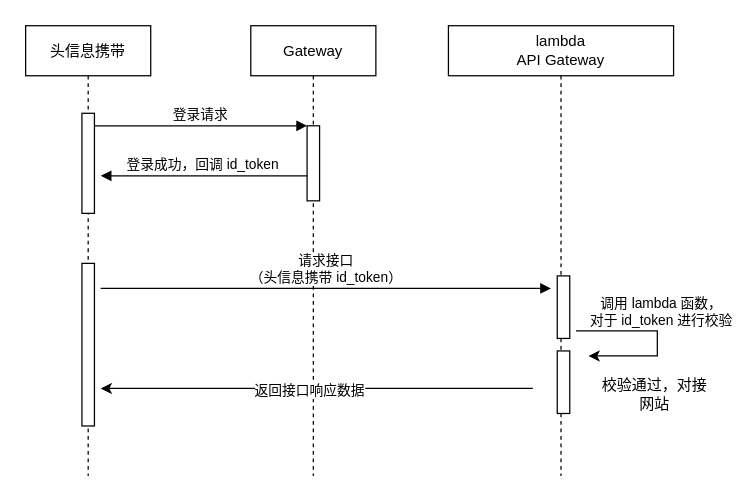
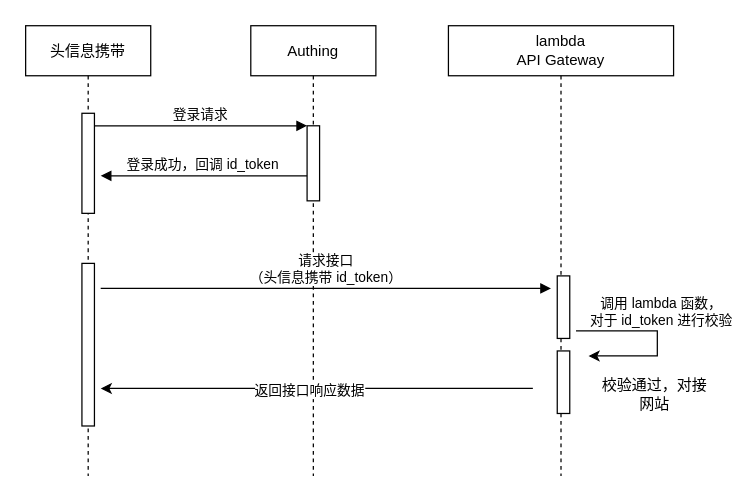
  <mxCell id="0" />
  <mxCell id="1" parent="0" />
  <mxCell id="2" value="头信息携带" style="shape=umlLifeline;perimeter=lifelinePerimeter;container=1;collapsible=0;recursiveResize=0;rounded=0;shadow=0;strokeWidth=1;" parent="1" vertex="1"><mxGeometry x="20" y="20" width="100" height="360" as="geometry" /></mxCell>
  <mxCell id="3" value="" style="points=[];perimeter=orthogonalPerimeter;rounded=0;shadow=0;strokeWidth=1;" parent="2" vertex="1"><mxGeometry x="45" y="70" width="10" height="80" as="geometry" /></mxCell>
  <mxCell id="4" value="" style="html=1;points=[];perimeter=orthogonalPerimeter;" vertex="1" parent="2"><mxGeometry x="45" y="190" width="10" height="130" as="geometry" /></mxCell>
- <mxCell id="5" value="Gateway" style="shape=umlLifeline;perimeter=lifelinePerimeter;container=1;collapsible=0;recursiveResize=0;rounded=0;shadow=0;strokeWidth=1;" parent="1" vertex="1"><mxGeometry x="200" y="20" width="100" height="360" as="geometry" /></mxCell>
+ <mxCell id="5" value="Authing" style="shape=umlLifeline;perimeter=lifelinePerimeter;container=1;collapsible=0;recursiveResize=0;rounded=0;shadow=0;strokeWidth=1;" parent="1" vertex="1"><mxGeometry x="200" y="20" width="100" height="360" as="geometry" /></mxCell>
  <mxCell id="6" value="" style="points=[];perimeter=orthogonalPerimeter;rounded=0;shadow=0;strokeWidth=1;" parent="5" vertex="1"><mxGeometry x="45" y="80" width="10" height="60" as="geometry" /></mxCell>
  <mxCell id="7" value="登录请求" style="verticalAlign=bottom;endArrow=block;entryX=0;entryY=0;shadow=0;strokeWidth=1;" parent="1" source="3" target="6" edge="1"><mxGeometry relative="1" as="geometry"><mxPoint x="175" y="100" as="sourcePoint" /></mxGeometry></mxCell>
  <mxCell id="8" value="登录成功，回调 id_token" style="verticalAlign=bottom;endArrow=block;entryX=1;entryY=0;shadow=0;strokeWidth=1;" parent="1" source="6" edge="1"><mxGeometry relative="1" as="geometry"><mxPoint x="140" y="140" as="sourcePoint" /><mxPoint x="80" y="140" as="targetPoint" /></mxGeometry></mxCell>
  <mxCell id="9" value="lambda&lt;br&gt;API Gateway" style="shape=umlLifeline;perimeter=lifelinePerimeter;whiteSpace=wrap;html=1;container=1;collapsible=0;recursiveResize=0;outlineConnect=0;" vertex="1" parent="1"><mxGeometry x="358" y="20" width="180" height="360" as="geometry" /></mxCell>
  <mxCell id="10" value="" style="html=1;points=[];perimeter=orthogonalPerimeter;" vertex="1" parent="9"><mxGeometry x="87" y="200" width="10" height="50" as="geometry" /></mxCell>
  <mxCell id="11" value="" style="endArrow=classic;html=1;rounded=0;fontFamily=Comic Sans MS;" edge="1" parent="9"><mxGeometry width="50" height="50" relative="1" as="geometry"><mxPoint x="102" y="244" as="sourcePoint" /><mxPoint x="112" y="264" as="targetPoint" /><Array as="points"><mxPoint x="167" y="244" /><mxPoint x="167" y="264" /></Array></mxGeometry></mxCell>
  <mxCell id="12" value="调用 lambda 函数，&lt;br&gt;对于 id_token 进行校验" style="edgeLabel;html=1;align=center;verticalAlign=middle;resizable=0;points=[];" vertex="1" connectable="0" parent="11"><mxGeometry x="-0.7" y="2" relative="1" as="geometry"><mxPoint x="46" y="-14" as="offset" /></mxGeometry></mxCell>
  <mxCell id="13" value="" style="html=1;points=[];perimeter=orthogonalPerimeter;fontFamily=Comic Sans MS;" vertex="1" parent="9"><mxGeometry x="87" y="260" width="10" height="50" as="geometry" /></mxCell>
  <mxCell id="14" value="校验通过，对接网站" style="text;html=1;strokeColor=none;fillColor=none;align=center;verticalAlign=middle;whiteSpace=wrap;rounded=0;fontFamily=Comic Sans MS;" vertex="1" parent="9"><mxGeometry x="120" y="280" width="90" height="30" as="geometry" /></mxCell>
  <mxCell id="15" value="请求接口&lt;br&gt;（头信息携带 id_token）" style="html=1;verticalAlign=bottom;endArrow=block;rounded=0;" edge="1" parent="1"><mxGeometry width="80" relative="1" as="geometry"><mxPoint x="80" y="230" as="sourcePoint" /><mxPoint x="440" y="230" as="targetPoint" /></mxGeometry></mxCell>
  <mxCell id="16" value="" style="endArrow=classic;html=1;rounded=0;fontFamily=Comic Sans MS;" edge="1" parent="1"><mxGeometry width="50" height="50" relative="1" as="geometry"><mxPoint x="425.5" y="310" as="sourcePoint" /><mxPoint x="80" y="310" as="targetPoint" /></mxGeometry></mxCell>
  <mxCell id="17" value="返回接口响应数据" style="edgeLabel;html=1;align=center;verticalAlign=middle;resizable=0;points=[];" vertex="1" connectable="0" parent="16"><mxGeometry x="0.161" y="1" relative="1" as="geometry"><mxPoint x="22" as="offset" /></mxGeometry></mxCell>
